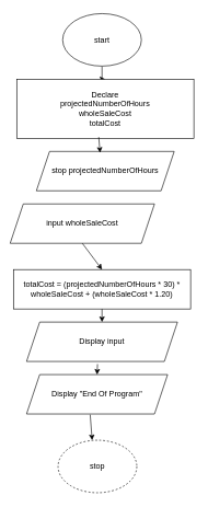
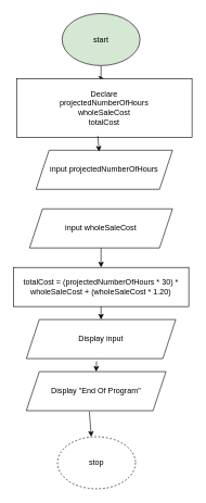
  <mxCell id="0" />
  <mxCell id="1" parent="0" />
  <mxCell id="2" value="" style="edgeStyle=orthogonalEdgeStyle;rounded=0;orthogonalLoop=1;jettySize=auto;html=1;" edge="1" parent="1" source="3" target="7"><mxGeometry relative="1" as="geometry" /></mxCell>
- <mxCell id="3" value="start" style="ellipse;whiteSpace=wrap;html=1;" parent="1" vertex="1"><mxGeometry x="95" y="20" width="120" height="80" as="geometry" /></mxCell>
- <mxCell id="4" value="stop projectedNumberOfHours" style="shape=parallelogram;perimeter=parallelogramPerimeter;whiteSpace=wrap;html=1;fixedSize=1;" vertex="1" parent="1"><mxGeometry x="55" y="230" width="210" height="60" as="geometry" /></mxCell>
- <mxCell id="5" value="input wholeSaleCost" style="shape=parallelogram;perimeter=parallelogramPerimeter;whiteSpace=wrap;html=1;fixedSize=1;" vertex="1" parent="1"><mxGeometry x="15" y="310" width="220" height="60" as="geometry" /></mxCell>
+ <mxCell id="3" value="start" style="ellipse;whiteSpace=wrap;html=1;fillColor=#d5e8d4;" parent="1" vertex="1"><mxGeometry x="95" y="20" width="120" height="80" as="geometry" /></mxCell>
+ <mxCell id="4" value="input projectedNumberOfHours" style="shape=parallelogram;perimeter=parallelogramPerimeter;whiteSpace=wrap;html=1;fixedSize=1;" vertex="1" parent="1"><mxGeometry x="55" y="230" width="210" height="60" as="geometry" /></mxCell>
+ <mxCell id="5" value="input wholeSaleCost" style="shape=parallelogram;perimeter=parallelogramPerimeter;whiteSpace=wrap;html=1;fixedSize=1;" vertex="1" parent="1"><mxGeometry x="45" y="320" width="220" height="60" as="geometry" /></mxCell>
  <mxCell id="6" value="totalCost = (projectedNumberOfHours * 30) * wholeSaleCost + (wholeSaleCost * 1.20)" style="rounded=0;whiteSpace=wrap;html=1;" vertex="1" parent="1"><mxGeometry x="20" y="410" width="270" height="60" as="geometry" /></mxCell>
  <mxCell id="7" value="Declare&lt;div&gt;projectedNumberOfHours&lt;/div&gt;&lt;div&gt;wholeSaleCost&lt;/div&gt;&lt;div&gt;totalCost&lt;/div&gt;" style="rounded=0;whiteSpace=wrap;html=1;" vertex="1" parent="1"><mxGeometry x="25" y="120" width="270" height="90" as="geometry" /></mxCell>
  <mxCell id="8" value="Display input" style="shape=parallelogram;perimeter=parallelogramPerimeter;whiteSpace=wrap;html=1;fixedSize=1;" vertex="1" parent="1"><mxGeometry x="40" y="490" width="230" height="60" as="geometry" /></mxCell>
  <mxCell id="9" value="Display &quot;End Of Program&quot;" style="shape=parallelogram;perimeter=parallelogramPerimeter;whiteSpace=wrap;html=1;fixedSize=1;" vertex="1" parent="1"><mxGeometry x="40" y="570" width="215" height="60" as="geometry" /></mxCell>
  <mxCell id="10" value="stop" style="ellipse;whiteSpace=wrap;html=1;dashed=1;" vertex="1" parent="1"><mxGeometry x="88" y="670" width="120" height="80" as="geometry" /></mxCell>
  <mxCell id="11" value="" style="endArrow=classic;html=1;rounded=0;exitX=0.463;exitY=0.978;exitDx=0;exitDy=0;exitPerimeter=0;entryX=0.462;entryY=0.033;entryDx=0;entryDy=0;entryPerimeter=0;" edge="1" parent="1" source="7" target="4"><mxGeometry width="50" height="50" relative="1" as="geometry"><mxPoint x="155" y="220" as="sourcePoint" /><mxPoint x="305" y="210" as="targetPoint" /></mxGeometry></mxCell>
  <mxCell id="12" value="" style="endArrow=classic;html=1;rounded=0;exitX=0.5;exitY=1;exitDx=0;exitDy=0;entryX=0.5;entryY=0;entryDx=0;entryDy=0;" edge="1" parent="1" source="5" target="6"><mxGeometry width="50" height="50" relative="1" as="geometry"><mxPoint x="255" y="380" as="sourcePoint" /><mxPoint x="305" y="330" as="targetPoint" /></mxGeometry></mxCell>
  <mxCell id="13" value="" style="endArrow=classic;html=1;rounded=0;exitX=0.5;exitY=1;exitDx=0;exitDy=0;entryX=0.5;entryY=0;entryDx=0;entryDy=0;" edge="1" parent="1" source="6" target="8"><mxGeometry width="50" height="50" relative="1" as="geometry"><mxPoint x="255" y="620" as="sourcePoint" /><mxPoint x="305" y="570" as="targetPoint" /></mxGeometry></mxCell>
  <mxCell id="14" value="" style="endArrow=classic;html=1;rounded=0;exitX=0.47;exitY=1.067;exitDx=0;exitDy=0;exitPerimeter=0;entryX=0.5;entryY=0;entryDx=0;entryDy=0;" edge="1" parent="1" source="8" target="9"><mxGeometry width="50" height="50" relative="1" as="geometry"><mxPoint x="255" y="620" as="sourcePoint" /><mxPoint x="305" y="570" as="targetPoint" /></mxGeometry></mxCell>
  <mxCell id="15" value="" style="endArrow=classic;html=1;rounded=0;exitX=0.451;exitY=1.017;exitDx=0;exitDy=0;exitPerimeter=0;entryX=0.433;entryY=0;entryDx=0;entryDy=0;entryPerimeter=0;" edge="1" parent="1" source="9" target="10"><mxGeometry width="50" height="50" relative="1" as="geometry"><mxPoint x="255" y="620" as="sourcePoint" /><mxPoint x="305" y="570" as="targetPoint" /></mxGeometry></mxCell>
